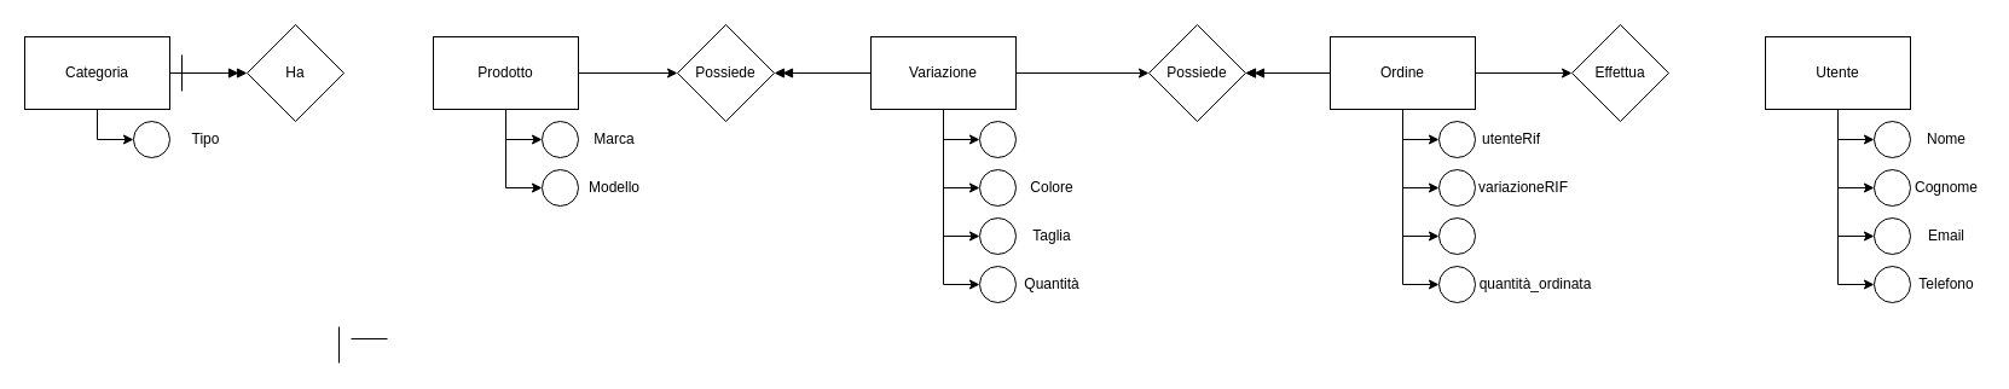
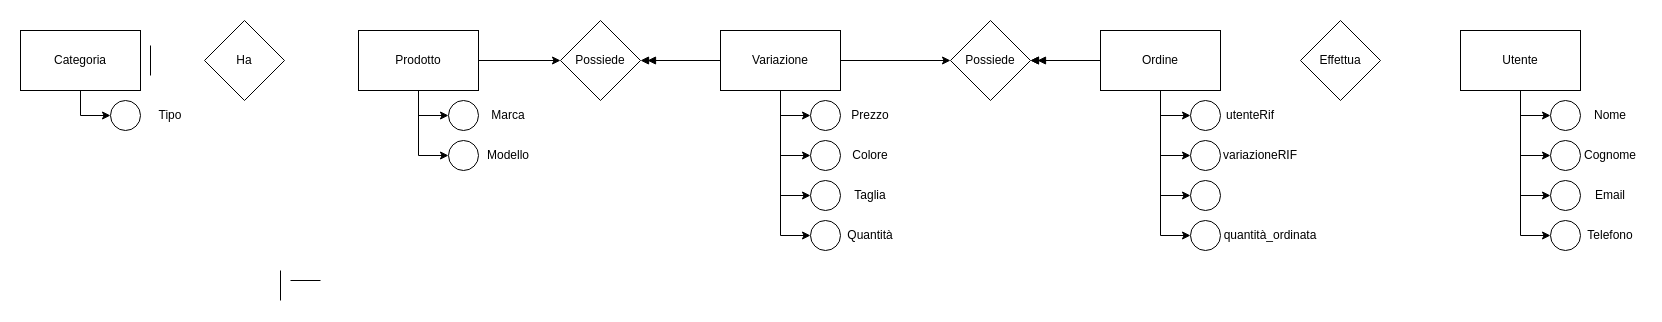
  <mxCell id="0" />
  <mxCell id="1" parent="0" />
  <mxCell id="2" style="edgeStyle=orthogonalEdgeStyle;rounded=0;orthogonalLoop=1;jettySize=auto;html=1;exitX=0.5;exitY=1;exitDx=0;exitDy=0;entryX=0;entryY=0.5;entryDx=0;entryDy=0;" parent="1" source="4" target="6" edge="1"><mxGeometry relative="1" as="geometry" /></mxCell>
  <mxCell id="3" style="edgeStyle=orthogonalEdgeStyle;rounded=0;orthogonalLoop=1;jettySize=auto;html=1;exitX=1;exitY=0.5;exitDx=0;exitDy=0;entryX=0;entryY=0.5;entryDx=0;entryDy=0;" parent="1" source="4" target="64" edge="1"><mxGeometry relative="1" as="geometry" /></mxCell>
  <mxCell id="4" value="Prodotto" style="rounded=0;whiteSpace=wrap;html=1;" parent="1" vertex="1"><mxGeometry x="358" y="30" width="120" height="60" as="geometry" /></mxCell>
  <mxCell id="5" value="" style="ellipse;whiteSpace=wrap;html=1;aspect=fixed;" parent="1" vertex="1"><mxGeometry x="448" y="100" width="30" height="30" as="geometry" /></mxCell>
  <mxCell id="6" value="" style="ellipse;whiteSpace=wrap;html=1;aspect=fixed;" parent="1" vertex="1"><mxGeometry x="448" y="140" width="30" height="30" as="geometry" /></mxCell>
  <mxCell id="7" value="" style="endArrow=classic;html=1;rounded=0;exitX=0.5;exitY=1;exitDx=0;exitDy=0;entryX=0;entryY=0.5;entryDx=0;entryDy=0;" parent="1" source="4" target="5" edge="1"><mxGeometry width="50" height="50" relative="1" as="geometry"><mxPoint x="394" y="240" as="sourcePoint" /><mxPoint x="444" y="190" as="targetPoint" /><Array as="points"><mxPoint x="418" y="115" /></Array></mxGeometry></mxCell>
  <mxCell id="8" value="Marca" style="text;html=1;align=center;verticalAlign=middle;whiteSpace=wrap;rounded=0;" parent="1" vertex="1"><mxGeometry x="478" y="100" width="60" height="30" as="geometry" /></mxCell>
  <mxCell id="9" value="Modello" style="text;html=1;align=center;verticalAlign=middle;whiteSpace=wrap;rounded=0;" parent="1" vertex="1"><mxGeometry x="478" y="140" width="60" height="30" as="geometry" /></mxCell>
  <mxCell id="10" style="edgeStyle=orthogonalEdgeStyle;rounded=0;orthogonalLoop=1;jettySize=auto;html=1;exitX=0.5;exitY=1;exitDx=0;exitDy=0;entryX=0;entryY=0.5;entryDx=0;entryDy=0;" parent="1" source="16" target="18" edge="1"><mxGeometry relative="1" as="geometry" /></mxCell>
  <mxCell id="11" style="edgeStyle=orthogonalEdgeStyle;rounded=0;orthogonalLoop=1;jettySize=auto;html=1;exitX=0.5;exitY=1;exitDx=0;exitDy=0;entryX=0;entryY=0.5;entryDx=0;entryDy=0;" parent="1" source="16" target="19" edge="1"><mxGeometry relative="1" as="geometry" /></mxCell>
  <mxCell id="12" style="edgeStyle=orthogonalEdgeStyle;rounded=0;orthogonalLoop=1;jettySize=auto;html=1;entryX=0;entryY=0.5;entryDx=0;entryDy=0;" parent="1" source="16" target="20" edge="1"><mxGeometry relative="1" as="geometry" /></mxCell>
  <mxCell id="13" style="edgeStyle=orthogonalEdgeStyle;rounded=0;orthogonalLoop=1;jettySize=auto;html=1;exitX=0;exitY=0.5;exitDx=0;exitDy=0;entryX=1;entryY=0.5;entryDx=0;entryDy=0;" parent="1" source="16" target="47" edge="1"><mxGeometry relative="1" as="geometry" /></mxCell>
  <mxCell id="14" value="" style="edgeStyle=orthogonalEdgeStyle;rounded=0;orthogonalLoop=1;jettySize=auto;html=1;endArrow=doubleBlock;endFill=1;" parent="1" source="16" target="47" edge="1"><mxGeometry relative="1" as="geometry" /></mxCell>
- <mxCell id="15" style="edgeStyle=orthogonalEdgeStyle;rounded=0;orthogonalLoop=1;jettySize=auto;html=1;exitX=1;exitY=0.5;exitDx=0;exitDy=0;entryX=0;entryY=0.5;entryDx=0;entryDy=0;" parent="1" source="16" target="48" edge="1"><mxGeometry relative="1" as="geometry" /></mxCell>
  <mxCell id="16" value="Ordine" style="rounded=0;whiteSpace=wrap;html=1;" parent="1" vertex="1"><mxGeometry x="1100" y="30" width="120" height="60" as="geometry" /></mxCell>
  <mxCell id="17" value="" style="ellipse;whiteSpace=wrap;html=1;aspect=fixed;" parent="1" vertex="1"><mxGeometry x="1190" y="100" width="30" height="30" as="geometry" /></mxCell>
  <mxCell id="18" value="" style="ellipse;whiteSpace=wrap;html=1;aspect=fixed;" parent="1" vertex="1"><mxGeometry x="1190" y="140" width="30" height="30" as="geometry" /></mxCell>
  <mxCell id="19" value="" style="ellipse;whiteSpace=wrap;html=1;aspect=fixed;" parent="1" vertex="1"><mxGeometry x="1190" y="180" width="30" height="30" as="geometry" /></mxCell>
  <mxCell id="20" value="" style="ellipse;whiteSpace=wrap;html=1;aspect=fixed;" parent="1" vertex="1"><mxGeometry x="1190" y="220" width="30" height="30" as="geometry" /></mxCell>
  <mxCell id="21" value="" style="endArrow=classic;html=1;rounded=0;exitX=0.5;exitY=1;exitDx=0;exitDy=0;entryX=0;entryY=0.5;entryDx=0;entryDy=0;" parent="1" source="16" target="17" edge="1"><mxGeometry width="50" height="50" relative="1" as="geometry"><mxPoint x="1136" y="240" as="sourcePoint" /><mxPoint x="1186" y="190" as="targetPoint" /><Array as="points"><mxPoint x="1160" y="115" /></Array></mxGeometry></mxCell>
  <mxCell id="22" value="utenteRif" style="text;html=1;align=center;verticalAlign=middle;whiteSpace=wrap;rounded=0;" parent="1" vertex="1"><mxGeometry x="1220" y="100" width="60" height="30" as="geometry" /></mxCell>
  <mxCell id="23" value="variazioneRIF" style="text;html=1;align=center;verticalAlign=middle;whiteSpace=wrap;rounded=0;" parent="1" vertex="1"><mxGeometry x="1230" y="140" width="60" height="30" as="geometry" /></mxCell>
  <mxCell id="24" value="quantità_ordinata" style="text;html=1;align=center;verticalAlign=middle;whiteSpace=wrap;rounded=0;" parent="1" vertex="1"><mxGeometry x="1240" y="220" width="60" height="30" as="geometry" /></mxCell>
  <mxCell id="25" style="edgeStyle=orthogonalEdgeStyle;rounded=0;orthogonalLoop=1;jettySize=auto;html=1;exitX=0.5;exitY=1;exitDx=0;exitDy=0;entryX=0;entryY=0.5;entryDx=0;entryDy=0;" parent="1" source="28" target="30" edge="1"><mxGeometry relative="1" as="geometry" /></mxCell>
  <mxCell id="26" style="edgeStyle=orthogonalEdgeStyle;rounded=0;orthogonalLoop=1;jettySize=auto;html=1;exitX=0.5;exitY=1;exitDx=0;exitDy=0;entryX=0;entryY=0.5;entryDx=0;entryDy=0;" parent="1" source="28" target="31" edge="1"><mxGeometry relative="1" as="geometry" /></mxCell>
  <mxCell id="27" style="edgeStyle=orthogonalEdgeStyle;rounded=0;orthogonalLoop=1;jettySize=auto;html=1;entryX=0;entryY=0.5;entryDx=0;entryDy=0;" parent="1" source="28" target="32" edge="1"><mxGeometry relative="1" as="geometry" /></mxCell>
  <mxCell id="28" value="Utente" style="rounded=0;whiteSpace=wrap;html=1;" parent="1" vertex="1"><mxGeometry x="1460" y="30" width="120" height="60" as="geometry" /></mxCell>
  <mxCell id="29" value="" style="ellipse;whiteSpace=wrap;html=1;aspect=fixed;" parent="1" vertex="1"><mxGeometry x="1550" y="100" width="30" height="30" as="geometry" /></mxCell>
  <mxCell id="30" value="" style="ellipse;whiteSpace=wrap;html=1;aspect=fixed;" parent="1" vertex="1"><mxGeometry x="1550" y="140" width="30" height="30" as="geometry" /></mxCell>
  <mxCell id="31" value="" style="ellipse;whiteSpace=wrap;html=1;aspect=fixed;" parent="1" vertex="1"><mxGeometry x="1550" y="180" width="30" height="30" as="geometry" /></mxCell>
  <mxCell id="32" value="" style="ellipse;whiteSpace=wrap;html=1;aspect=fixed;" parent="1" vertex="1"><mxGeometry x="1550" y="220" width="30" height="30" as="geometry" /></mxCell>
  <mxCell id="33" value="" style="endArrow=classic;html=1;rounded=0;exitX=0.5;exitY=1;exitDx=0;exitDy=0;entryX=0;entryY=0.5;entryDx=0;entryDy=0;" parent="1" source="28" target="29" edge="1"><mxGeometry width="50" height="50" relative="1" as="geometry"><mxPoint x="1496" y="240" as="sourcePoint" /><mxPoint x="1546" y="190" as="targetPoint" /><Array as="points"><mxPoint x="1520" y="115" /></Array></mxGeometry></mxCell>
  <mxCell id="34" value="Nome" style="text;html=1;align=center;verticalAlign=middle;whiteSpace=wrap;rounded=0;" parent="1" vertex="1"><mxGeometry x="1580" y="100" width="60" height="30" as="geometry" /></mxCell>
  <mxCell id="35" value="Cognome" style="text;html=1;align=center;verticalAlign=middle;whiteSpace=wrap;rounded=0;" parent="1" vertex="1"><mxGeometry x="1580" y="140" width="60" height="30" as="geometry" /></mxCell>
  <mxCell id="36" value="Email" style="text;html=1;align=center;verticalAlign=middle;whiteSpace=wrap;rounded=0;" parent="1" vertex="1"><mxGeometry x="1580" y="180" width="60" height="30" as="geometry" /></mxCell>
  <mxCell id="37" value="Telefono" style="text;html=1;align=center;verticalAlign=middle;whiteSpace=wrap;rounded=0;" parent="1" vertex="1"><mxGeometry x="1580" y="220" width="60" height="30" as="geometry" /></mxCell>
- <mxCell id="38" style="edgeStyle=orthogonalEdgeStyle;rounded=0;orthogonalLoop=1;jettySize=auto;html=1;exitX=1;exitY=0.5;exitDx=0;exitDy=0;entryX=0;entryY=0.5;entryDx=0;entryDy=0;endArrow=doubleBlock;endFill=1;" parent="1" source="39" target="43" edge="1"><mxGeometry relative="1" as="geometry" /></mxCell>
  <mxCell id="39" value="Categoria" style="rounded=0;whiteSpace=wrap;html=1;" parent="1" vertex="1"><mxGeometry x="20" y="30" width="120" height="60" as="geometry" /></mxCell>
  <mxCell id="40" value="" style="ellipse;whiteSpace=wrap;html=1;aspect=fixed;" parent="1" vertex="1"><mxGeometry x="110" y="100" width="30" height="30" as="geometry" /></mxCell>
  <mxCell id="41" value="" style="endArrow=classic;html=1;rounded=0;exitX=0.5;exitY=1;exitDx=0;exitDy=0;entryX=0;entryY=0.5;entryDx=0;entryDy=0;" parent="1" source="39" target="40" edge="1"><mxGeometry width="50" height="50" relative="1" as="geometry"><mxPoint x="56" y="240" as="sourcePoint" /><mxPoint x="106" y="190" as="targetPoint" /><Array as="points"><mxPoint x="80" y="115" /></Array></mxGeometry></mxCell>
  <mxCell id="42" value="Tipo" style="text;html=1;align=center;verticalAlign=middle;whiteSpace=wrap;rounded=0;" parent="1" vertex="1"><mxGeometry x="140" y="100" width="60" height="30" as="geometry" /></mxCell>
  <mxCell id="43" value="Ha" style="rhombus;whiteSpace=wrap;html=1;" parent="1" vertex="1"><mxGeometry x="204" y="20" width="80" height="80" as="geometry" /></mxCell>
  <mxCell id="44" value="" style="endArrow=none;html=1;rounded=0;" parent="1" edge="1"><mxGeometry width="50" height="50" relative="1" as="geometry"><mxPoint x="280" y="300" as="sourcePoint" /><mxPoint x="280" y="270" as="targetPoint" /></mxGeometry></mxCell>
  <mxCell id="45" value="" style="endArrow=none;html=1;rounded=0;" parent="1" edge="1"><mxGeometry width="50" height="50" relative="1" as="geometry"><mxPoint x="320" y="280" as="sourcePoint" /><mxPoint x="290" y="280" as="targetPoint" /></mxGeometry></mxCell>
  <mxCell id="46" value="" style="endArrow=none;html=1;rounded=0;" parent="1" edge="1"><mxGeometry width="50" height="50" relative="1" as="geometry"><mxPoint x="150" y="75" as="sourcePoint" /><mxPoint x="150" y="45" as="targetPoint" /></mxGeometry></mxCell>
  <mxCell id="47" value="Possiede" style="rhombus;whiteSpace=wrap;html=1;" parent="1" vertex="1"><mxGeometry x="950" y="20" width="80" height="80" as="geometry" /></mxCell>
  <mxCell id="48" value="Effettua" style="rhombus;whiteSpace=wrap;html=1;" parent="1" vertex="1"><mxGeometry x="1300" y="20" width="80" height="80" as="geometry" /></mxCell>
  <mxCell id="49" style="edgeStyle=orthogonalEdgeStyle;rounded=0;orthogonalLoop=1;jettySize=auto;html=1;exitX=0.5;exitY=1;exitDx=0;exitDy=0;entryX=0;entryY=0.5;entryDx=0;entryDy=0;" parent="1" source="54" target="56" edge="1"><mxGeometry relative="1" as="geometry" /></mxCell>
  <mxCell id="50" style="edgeStyle=orthogonalEdgeStyle;rounded=0;orthogonalLoop=1;jettySize=auto;html=1;exitX=0.5;exitY=1;exitDx=0;exitDy=0;entryX=0;entryY=0.5;entryDx=0;entryDy=0;" parent="1" source="54" target="57" edge="1"><mxGeometry relative="1" as="geometry" /></mxCell>
  <mxCell id="51" style="edgeStyle=orthogonalEdgeStyle;rounded=0;orthogonalLoop=1;jettySize=auto;html=1;entryX=0;entryY=0.5;entryDx=0;entryDy=0;" parent="1" source="54" target="58" edge="1"><mxGeometry relative="1" as="geometry" /></mxCell>
  <mxCell id="52" style="edgeStyle=orthogonalEdgeStyle;rounded=0;orthogonalLoop=1;jettySize=auto;html=1;exitX=0;exitY=0.5;exitDx=0;exitDy=0;entryX=1;entryY=0.5;entryDx=0;entryDy=0;endArrow=doubleBlock;endFill=1;" parent="1" source="54" target="64" edge="1"><mxGeometry relative="1" as="geometry" /></mxCell>
  <mxCell id="53" style="edgeStyle=orthogonalEdgeStyle;rounded=0;orthogonalLoop=1;jettySize=auto;html=1;exitX=1;exitY=0.5;exitDx=0;exitDy=0;entryX=0;entryY=0.5;entryDx=0;entryDy=0;" parent="1" source="54" target="47" edge="1"><mxGeometry relative="1" as="geometry" /></mxCell>
  <mxCell id="54" value="Variazione" style="rounded=0;whiteSpace=wrap;html=1;" parent="1" vertex="1"><mxGeometry x="720" y="30" width="120" height="60" as="geometry" /></mxCell>
  <mxCell id="55" value="" style="ellipse;whiteSpace=wrap;html=1;aspect=fixed;" parent="1" vertex="1"><mxGeometry x="810" y="100" width="30" height="30" as="geometry" /></mxCell>
  <mxCell id="56" value="" style="ellipse;whiteSpace=wrap;html=1;aspect=fixed;" parent="1" vertex="1"><mxGeometry x="810" y="140" width="30" height="30" as="geometry" /></mxCell>
  <mxCell id="57" value="" style="ellipse;whiteSpace=wrap;html=1;aspect=fixed;" parent="1" vertex="1"><mxGeometry x="810" y="180" width="30" height="30" as="geometry" /></mxCell>
  <mxCell id="58" value="" style="ellipse;whiteSpace=wrap;html=1;aspect=fixed;" parent="1" vertex="1"><mxGeometry x="810" y="220" width="30" height="30" as="geometry" /></mxCell>
  <mxCell id="59" value="" style="endArrow=classic;html=1;rounded=0;exitX=0.5;exitY=1;exitDx=0;exitDy=0;entryX=0;entryY=0.5;entryDx=0;entryDy=0;" parent="1" source="54" target="55" edge="1"><mxGeometry width="50" height="50" relative="1" as="geometry"><mxPoint x="756" y="240" as="sourcePoint" /><mxPoint x="806" y="190" as="targetPoint" /><Array as="points"><mxPoint x="780" y="115" /></Array></mxGeometry></mxCell>
+ <mxCell id="60" value="Prezzo" style="text;html=1;align=center;verticalAlign=middle;whiteSpace=wrap;rounded=0;" parent="1" vertex="1"><mxGeometry x="840" y="100" width="60" height="30" as="geometry" /></mxCell>
  <mxCell id="61" value="Colore" style="text;html=1;align=center;verticalAlign=middle;whiteSpace=wrap;rounded=0;" parent="1" vertex="1"><mxGeometry x="840" y="140" width="60" height="30" as="geometry" /></mxCell>
  <mxCell id="62" value="Taglia" style="text;html=1;align=center;verticalAlign=middle;whiteSpace=wrap;rounded=0;" parent="1" vertex="1"><mxGeometry x="840" y="180" width="60" height="30" as="geometry" /></mxCell>
  <mxCell id="63" value="Quantità" style="text;html=1;align=center;verticalAlign=middle;whiteSpace=wrap;rounded=0;" parent="1" vertex="1"><mxGeometry x="840" y="220" width="60" height="30" as="geometry" /></mxCell>
  <mxCell id="64" value="Possiede" style="rhombus;whiteSpace=wrap;html=1;" parent="1" vertex="1"><mxGeometry x="560" y="20" width="80" height="80" as="geometry" /></mxCell>
